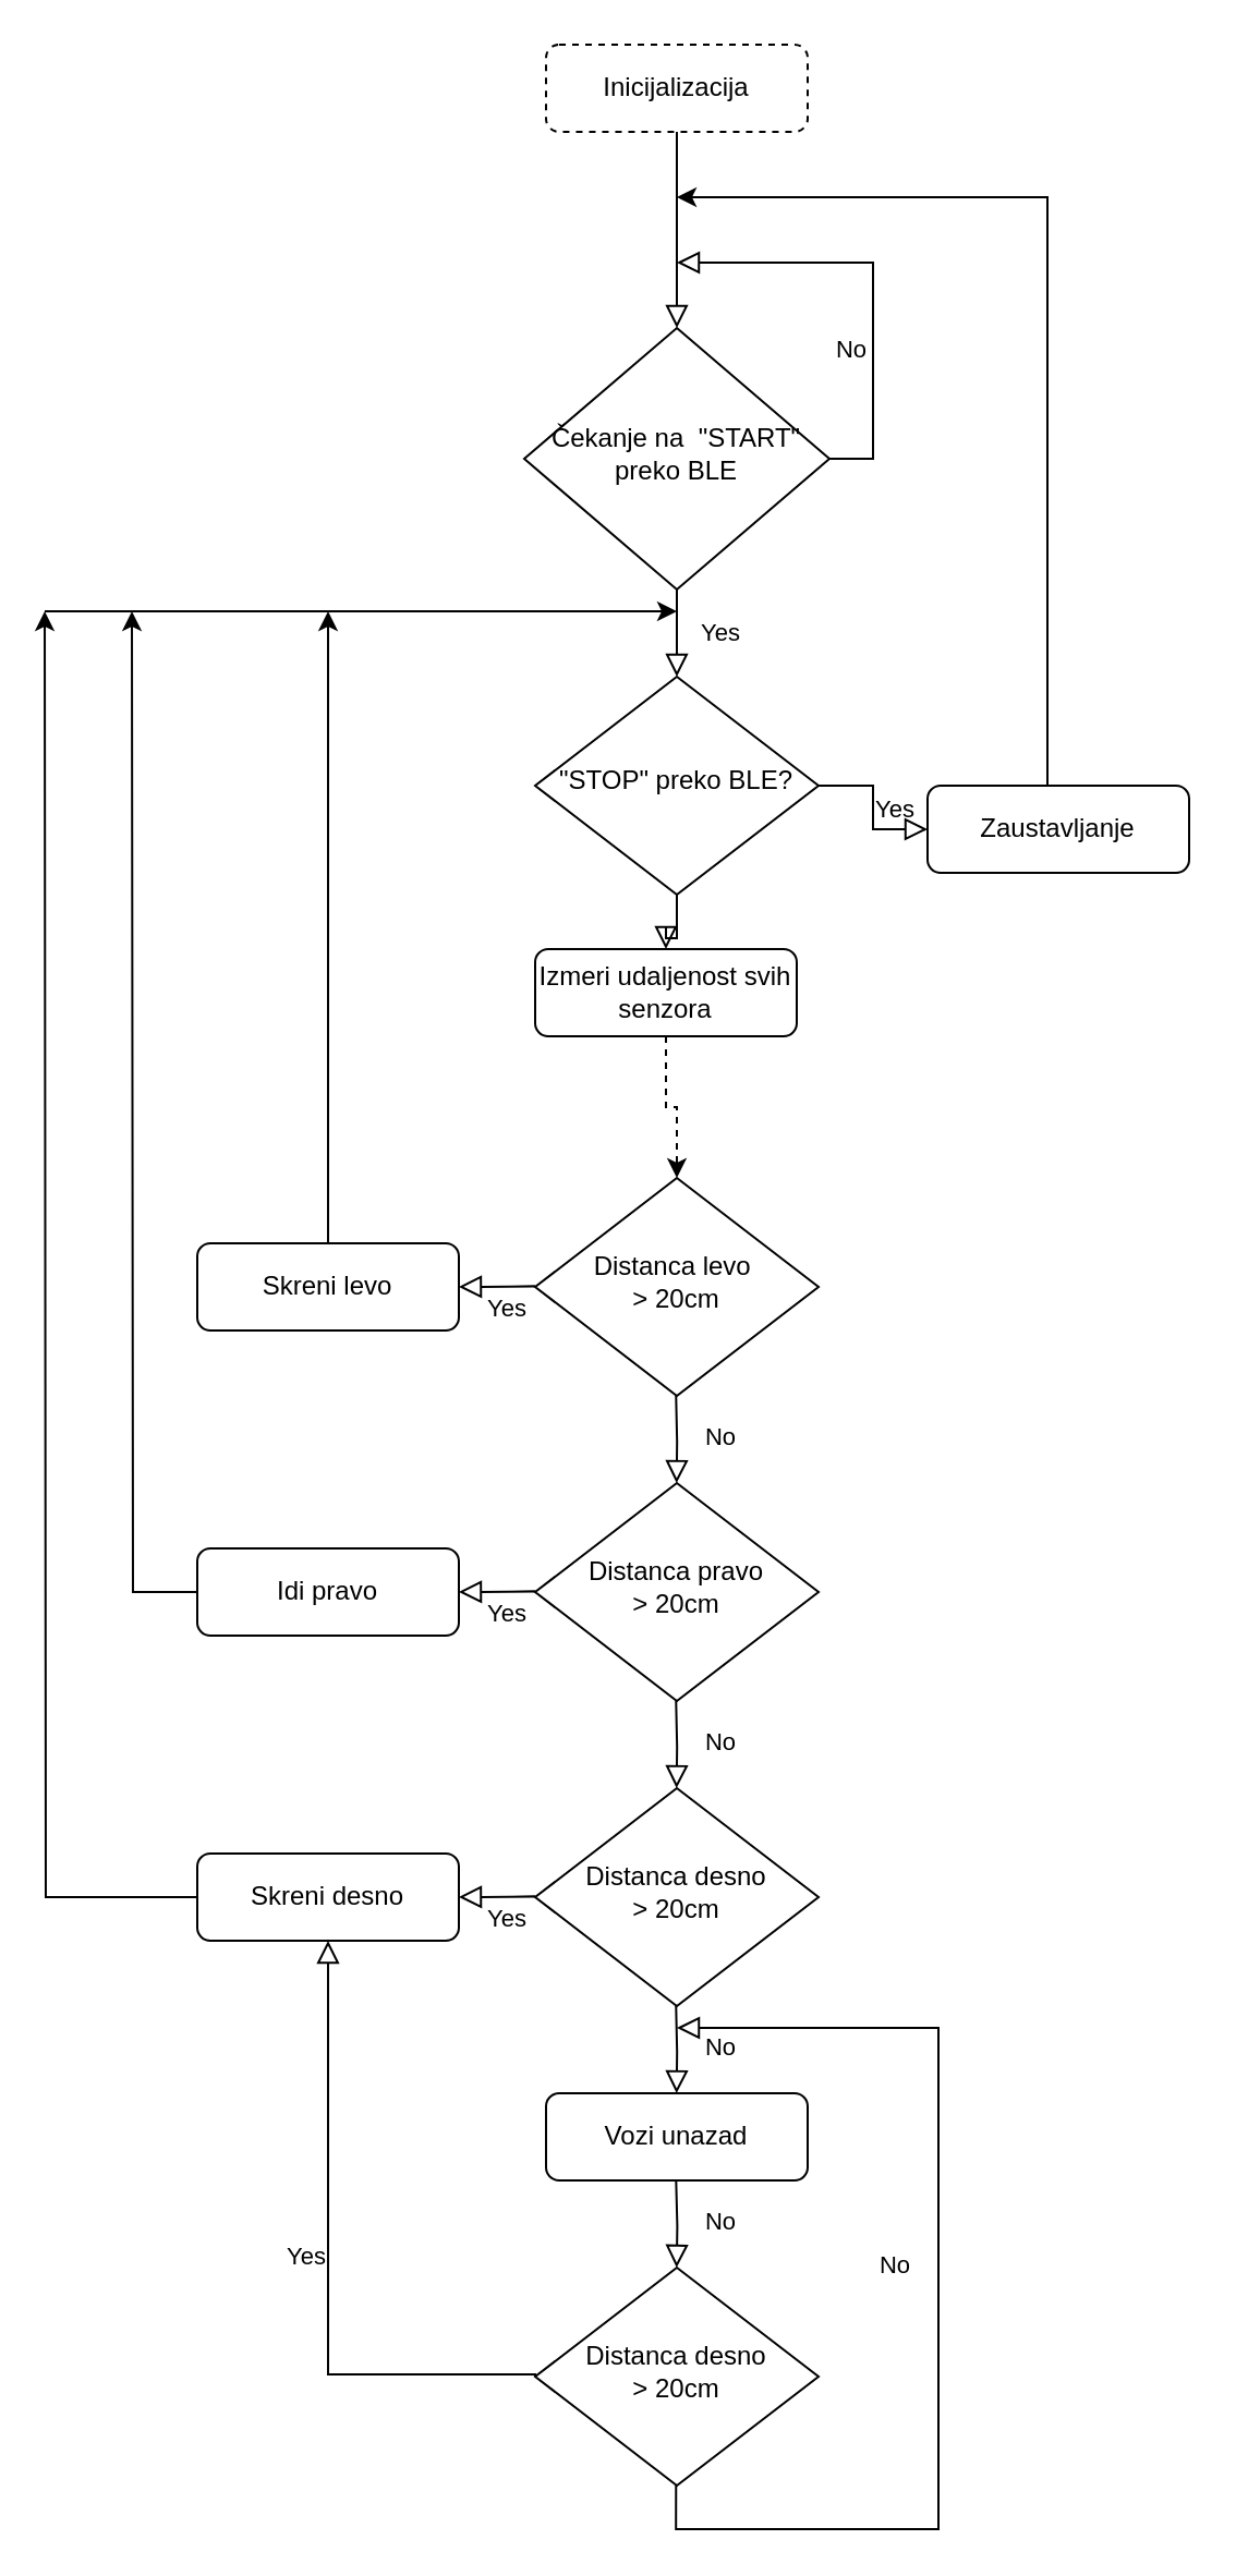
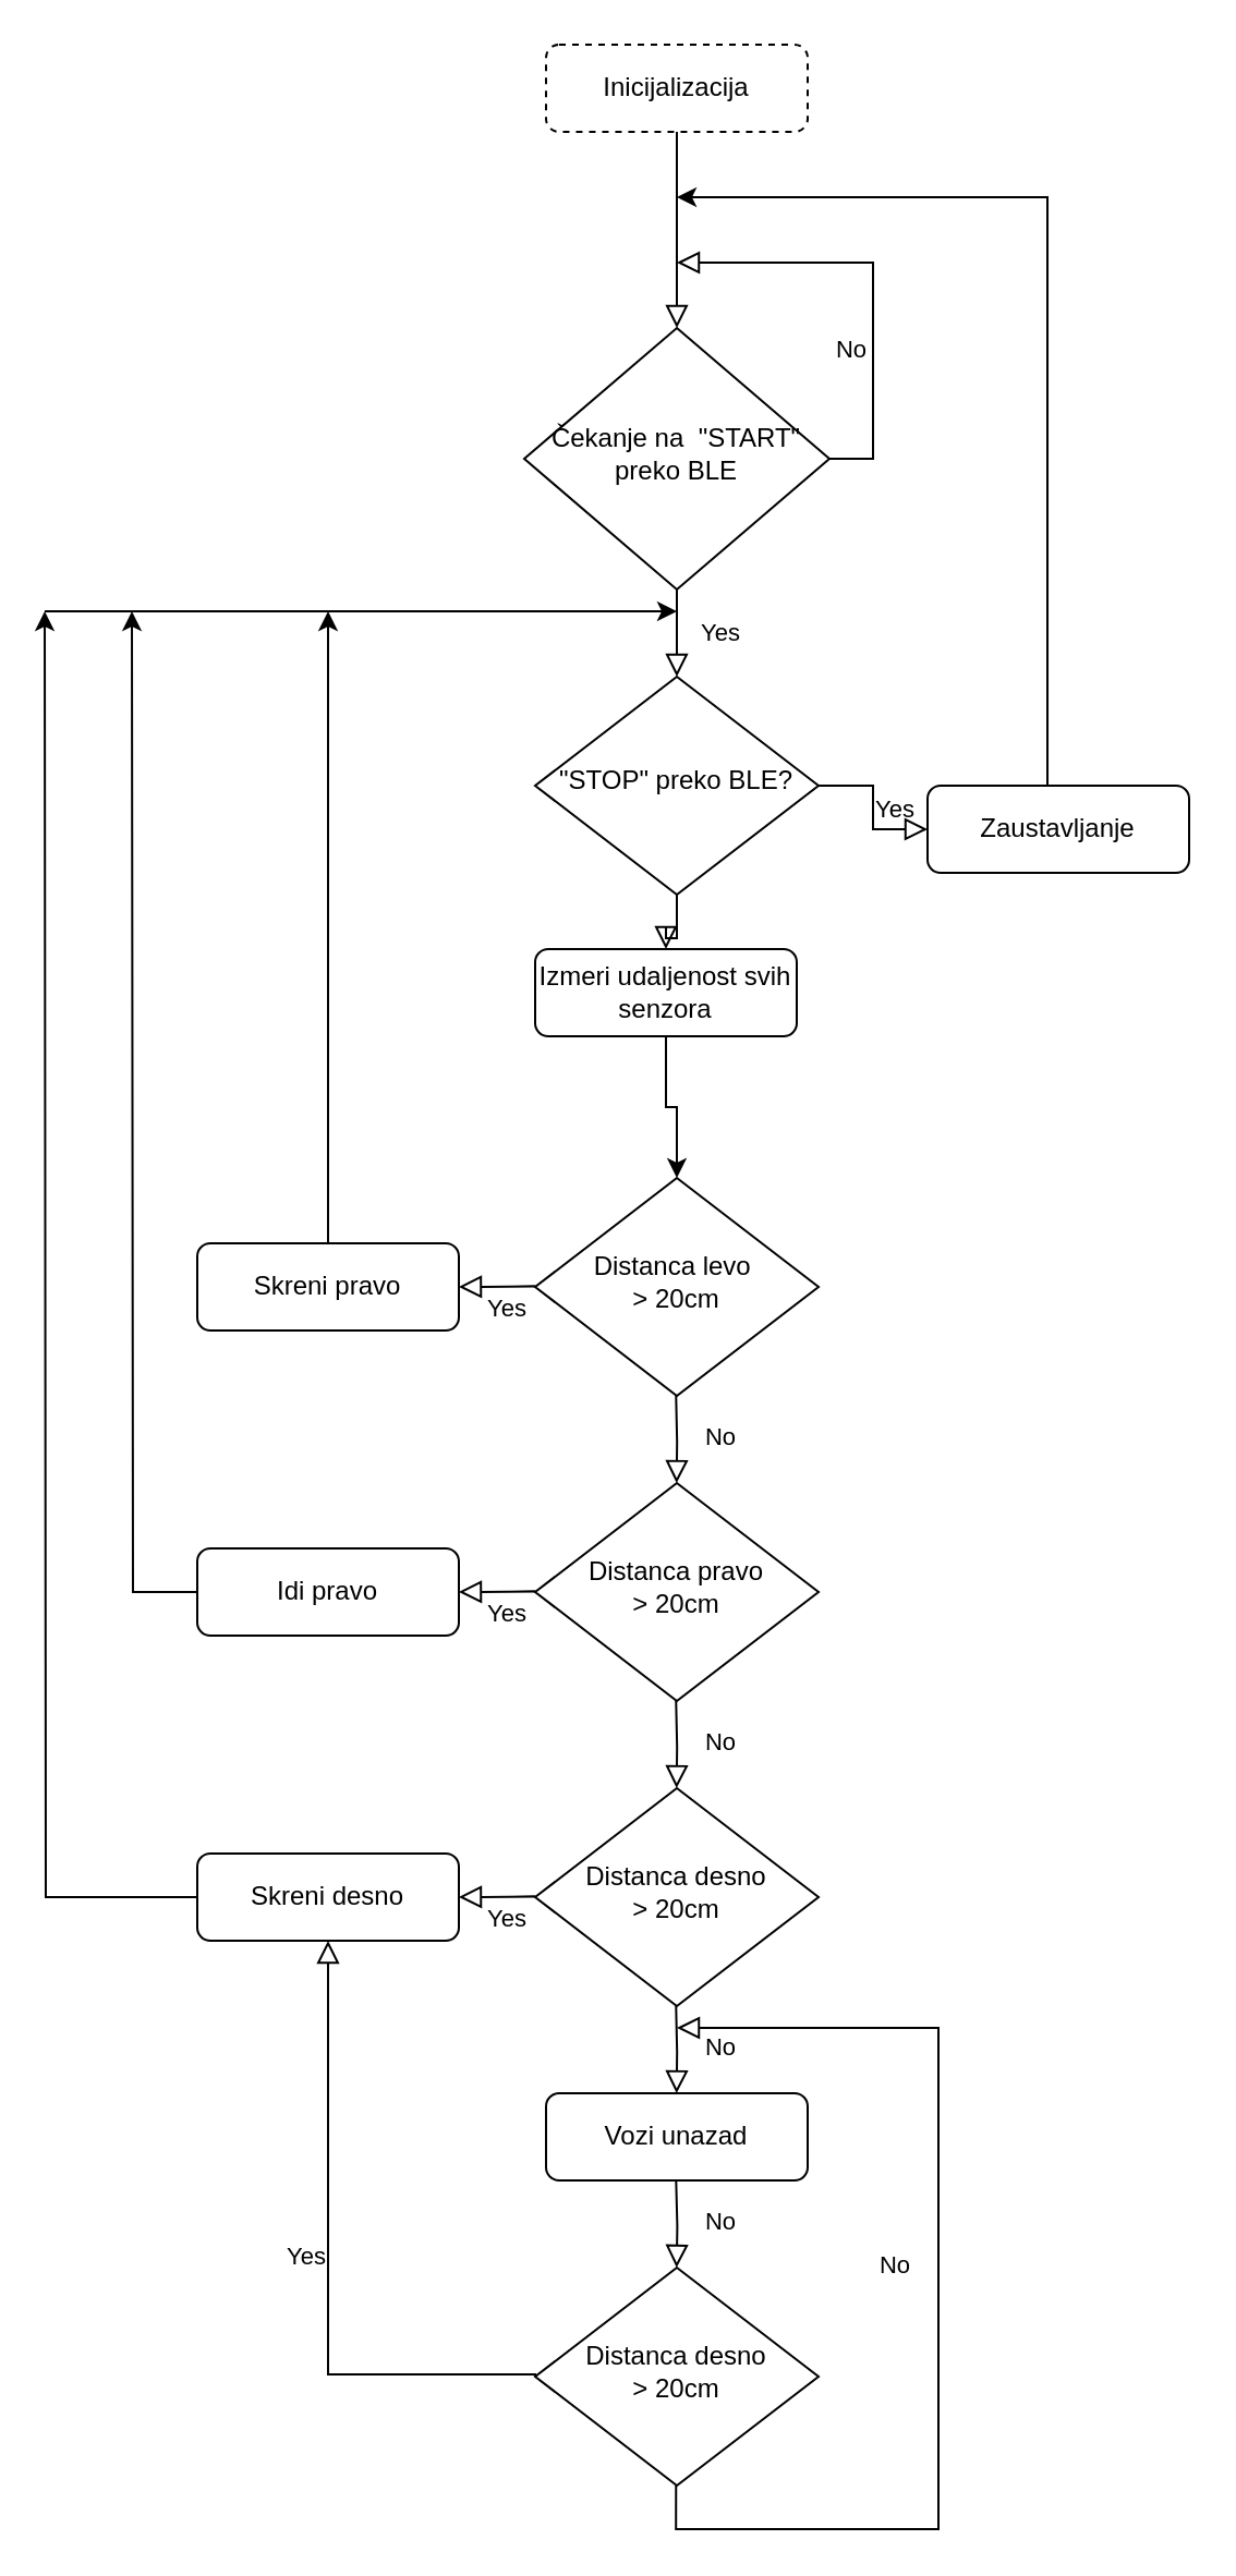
  <mxCell id="0" />
  <mxCell id="1" parent="0" />
  <mxCell id="2" value="" style="rounded=0;html=1;jettySize=auto;orthogonalLoop=1;fontSize=11;endArrow=block;endFill=0;endSize=8;strokeWidth=1;shadow=0;labelBackgroundColor=none;edgeStyle=orthogonalEdgeStyle;" parent="1" source="3" target="5" edge="1"><mxGeometry relative="1" as="geometry" /></mxCell>
  <mxCell id="3" value="Inicijalizacija" style="rounded=1;whiteSpace=wrap;html=1;fontSize=12;glass=0;strokeWidth=1;shadow=0;dashed=1;" parent="1" vertex="1"><mxGeometry x="250" width="120" height="40" as="geometry" y="20" /></mxCell>
  <mxCell id="4" value="Yes" style="rounded=0;html=1;jettySize=auto;orthogonalLoop=1;fontSize=11;endArrow=block;endFill=0;endSize=8;strokeWidth=1;shadow=0;labelBackgroundColor=none;edgeStyle=orthogonalEdgeStyle;" parent="1" source="5" target="8" edge="1"><mxGeometry y="20" relative="1" as="geometry"><mxPoint as="offset" /></mxGeometry></mxCell>
  <mxCell id="5" value="Čekanje na&amp;nbsp; &quot;START&quot; preko BLE" style="rhombus;whiteSpace=wrap;html=1;shadow=0;fontFamily=Helvetica;fontSize=12;align=center;strokeWidth=1;spacing=6;spacingTop=-4;" parent="1" vertex="1"><mxGeometry x="240" y="150" width="140" height="120" as="geometry" /></mxCell>
  <mxCell id="6" value="No" style="rounded=0;html=1;jettySize=auto;orthogonalLoop=1;fontSize=11;endArrow=block;endFill=0;endSize=8;strokeWidth=1;shadow=0;labelBackgroundColor=none;edgeStyle=orthogonalEdgeStyle;" parent="1" source="8" target="10" edge="1"><mxGeometry x="0.333" y="20" relative="1" as="geometry"><mxPoint as="offset" /></mxGeometry></mxCell>
  <mxCell id="7" value="Yes" style="edgeStyle=orthogonalEdgeStyle;rounded=0;html=1;jettySize=auto;orthogonalLoop=1;fontSize=11;endArrow=block;endFill=0;endSize=8;strokeWidth=1;shadow=0;labelBackgroundColor=none;" parent="1" source="8" target="12" edge="1"><mxGeometry x="0.016" y="10" relative="1" as="geometry"><mxPoint as="offset" /></mxGeometry></mxCell>
  <mxCell id="8" value="&quot;STOP&quot; preko BLE?" style="rhombus;whiteSpace=wrap;html=1;shadow=0;fontFamily=Helvetica;fontSize=12;align=center;strokeWidth=1;spacing=6;spacingTop=-4;" parent="1" vertex="1"><mxGeometry x="245" y="310" width="130" height="100" as="geometry" /></mxCell>
- <mxCell id="9" value="" style="edgeStyle=orthogonalEdgeStyle;rounded=0;orthogonalLoop=1;jettySize=auto;html=1;dashed=1;" edge="1" parent="1" source="10" target="14"><mxGeometry relative="1" as="geometry" /></mxCell>
+ <mxCell id="9" value="" style="edgeStyle=orthogonalEdgeStyle;rounded=0;orthogonalLoop=1;jettySize=auto;html=1;" edge="1" parent="1" source="10" target="14"><mxGeometry relative="1" as="geometry" /></mxCell>
  <mxCell id="10" value="Izmeri udaljenost svih senzora" style="rounded=1;whiteSpace=wrap;html=1;fontSize=12;glass=0;strokeWidth=1;shadow=0;" parent="1" vertex="1"><mxGeometry x="245" y="435" width="120" height="40" as="geometry" /></mxCell>
  <mxCell id="11" style="edgeStyle=orthogonalEdgeStyle;rounded=0;orthogonalLoop=1;jettySize=auto;html=1;" edge="1" parent="1" source="12"><mxGeometry relative="1" as="geometry"><mxPoint x="310" y="90" as="targetPoint" /><Array as="points"><mxPoint x="480" y="90" /></Array></mxGeometry></mxCell>
  <mxCell id="12" value="Zaustavljanje" style="rounded=1;whiteSpace=wrap;html=1;fontSize=12;glass=0;strokeWidth=1;shadow=0;" parent="1" vertex="1"><mxGeometry x="425" y="360" width="120" height="40" as="geometry" /></mxCell>
  <mxCell id="13" value="No" style="rounded=0;html=1;jettySize=auto;orthogonalLoop=1;fontSize=11;endArrow=block;endFill=0;endSize=8;strokeWidth=1;shadow=0;labelBackgroundColor=none;edgeStyle=orthogonalEdgeStyle;exitX=1;exitY=0.5;exitDx=0;exitDy=0;" edge="1" parent="1" source="5"><mxGeometry x="-0.3" y="10" relative="1" as="geometry"><mxPoint as="offset" /><mxPoint x="420" y="190" as="sourcePoint" /><mxPoint x="310" y="120" as="targetPoint" /><Array as="points"><mxPoint x="400" y="210" /><mxPoint x="400" y="120" /><mxPoint x="311" y="120" /></Array></mxGeometry></mxCell>
  <mxCell id="14" value="Distanca levo&amp;nbsp;&lt;br&gt;&amp;gt; 20cm" style="rhombus;whiteSpace=wrap;html=1;shadow=0;fontFamily=Helvetica;fontSize=12;align=center;strokeWidth=1;spacing=6;spacingTop=-4;" vertex="1" parent="1"><mxGeometry x="245" y="540" width="130" height="100" as="geometry" /></mxCell>
  <mxCell id="15" value="No" style="rounded=0;html=1;jettySize=auto;orthogonalLoop=1;fontSize=11;endArrow=block;endFill=0;endSize=8;strokeWidth=1;shadow=0;labelBackgroundColor=none;edgeStyle=orthogonalEdgeStyle;entryX=0.5;entryY=0;entryDx=0;entryDy=0;" edge="1" parent="1"><mxGeometry x="0.057" y="20" relative="1" as="geometry"><mxPoint y="-2" as="offset" /><mxPoint x="309.63" y="640" as="sourcePoint" /><mxPoint x="309.88" y="680" as="targetPoint" /></mxGeometry></mxCell>
  <mxCell id="16" style="edgeStyle=orthogonalEdgeStyle;rounded=0;orthogonalLoop=1;jettySize=auto;html=1;" edge="1" parent="1" source="17"><mxGeometry relative="1" as="geometry"><mxPoint x="150" y="280" as="targetPoint" /><Array as="points"><mxPoint x="150" y="320" /><mxPoint x="150" y="320" /></Array></mxGeometry></mxCell>
- <mxCell id="17" value="Skreni levo" style="rounded=1;whiteSpace=wrap;html=1;fontSize=12;glass=0;strokeWidth=1;shadow=0;" vertex="1" parent="1"><mxGeometry x="90" y="570" width="120" height="40" as="geometry" /></mxCell>
+ <mxCell id="17" value="Skreni pravo" style="rounded=1;whiteSpace=wrap;html=1;fontSize=12;glass=0;strokeWidth=1;shadow=0;" vertex="1" parent="1"><mxGeometry x="90" y="570" width="120" height="40" as="geometry" /></mxCell>
  <mxCell id="18" value="Yes" style="edgeStyle=orthogonalEdgeStyle;rounded=0;html=1;jettySize=auto;orthogonalLoop=1;fontSize=11;endArrow=block;endFill=0;endSize=8;strokeWidth=1;shadow=0;labelBackgroundColor=none;" edge="1" parent="1"><mxGeometry x="0.016" y="10" relative="1" as="geometry"><mxPoint as="offset" /><mxPoint x="234.98" y="589.82" as="sourcePoint" /><mxPoint x="210" y="590" as="targetPoint" /><Array as="points"><mxPoint x="244.98" y="589.82" /><mxPoint x="244.98" y="589.82" /></Array></mxGeometry></mxCell>
  <mxCell id="19" value="Distanca pravo &lt;br&gt;&amp;gt; 20cm" style="rhombus;whiteSpace=wrap;html=1;shadow=0;fontFamily=Helvetica;fontSize=12;align=center;strokeWidth=1;spacing=6;spacingTop=-4;" vertex="1" parent="1"><mxGeometry x="245" y="680" width="130" height="100" as="geometry" /></mxCell>
  <mxCell id="20" style="edgeStyle=orthogonalEdgeStyle;rounded=0;orthogonalLoop=1;jettySize=auto;html=1;" edge="1" parent="1" source="21"><mxGeometry relative="1" as="geometry"><mxPoint x="60" y="280" as="targetPoint" /></mxGeometry></mxCell>
  <mxCell id="21" value="Idi pravo" style="rounded=1;whiteSpace=wrap;html=1;fontSize=12;glass=0;strokeWidth=1;shadow=0;" vertex="1" parent="1"><mxGeometry x="90" y="710" width="120" height="40" as="geometry" /></mxCell>
  <mxCell id="22" value="Yes" style="edgeStyle=orthogonalEdgeStyle;rounded=0;html=1;jettySize=auto;orthogonalLoop=1;fontSize=11;endArrow=block;endFill=0;endSize=8;strokeWidth=1;shadow=0;labelBackgroundColor=none;" edge="1" parent="1"><mxGeometry x="0.016" y="10" relative="1" as="geometry"><mxPoint as="offset" /><mxPoint x="234.98" y="729.82" as="sourcePoint" /><mxPoint x="210" y="730" as="targetPoint" /><Array as="points"><mxPoint x="244.98" y="729.82" /><mxPoint x="244.98" y="729.82" /></Array></mxGeometry></mxCell>
  <mxCell id="23" value="No" style="rounded=0;html=1;jettySize=auto;orthogonalLoop=1;fontSize=11;endArrow=block;endFill=0;endSize=8;strokeWidth=1;shadow=0;labelBackgroundColor=none;edgeStyle=orthogonalEdgeStyle;entryX=0.5;entryY=0;entryDx=0;entryDy=0;" edge="1" parent="1"><mxGeometry x="0.057" y="20" relative="1" as="geometry"><mxPoint y="-2" as="offset" /><mxPoint x="309.63" y="780" as="sourcePoint" /><mxPoint x="309.88" y="820" as="targetPoint" /></mxGeometry></mxCell>
  <mxCell id="24" value="Distanca desno&lt;br&gt;&amp;gt; 20cm" style="rhombus;whiteSpace=wrap;html=1;shadow=0;fontFamily=Helvetica;fontSize=12;align=center;strokeWidth=1;spacing=6;spacingTop=-4;" vertex="1" parent="1"><mxGeometry x="245" y="820" width="130" height="100" as="geometry" /></mxCell>
  <mxCell id="25" style="edgeStyle=orthogonalEdgeStyle;rounded=0;orthogonalLoop=1;jettySize=auto;html=1;" edge="1" parent="1" source="26"><mxGeometry relative="1" as="geometry"><mxPoint x="20" y="280" as="targetPoint" /></mxGeometry></mxCell>
  <mxCell id="26" value="Skreni desno" style="rounded=1;whiteSpace=wrap;html=1;fontSize=12;glass=0;strokeWidth=1;shadow=0;" vertex="1" parent="1"><mxGeometry x="90" y="850" width="120" height="40" as="geometry" /></mxCell>
  <mxCell id="27" value="Yes" style="edgeStyle=orthogonalEdgeStyle;rounded=0;html=1;jettySize=auto;orthogonalLoop=1;fontSize=11;endArrow=block;endFill=0;endSize=8;strokeWidth=1;shadow=0;labelBackgroundColor=none;" edge="1" parent="1"><mxGeometry x="0.016" y="10" relative="1" as="geometry"><mxPoint as="offset" /><mxPoint x="234.98" y="869.82" as="sourcePoint" /><mxPoint x="210" y="870" as="targetPoint" /><Array as="points"><mxPoint x="244.98" y="869.82" /><mxPoint x="244.98" y="869.82" /></Array></mxGeometry></mxCell>
  <mxCell id="28" value="" style="endArrow=classic;html=1;rounded=0;" edge="1" parent="1"><mxGeometry width="50" height="50" relative="1" as="geometry"><mxPoint x="20" y="280" as="sourcePoint" /><mxPoint x="310" y="280" as="targetPoint" /></mxGeometry></mxCell>
  <mxCell id="29" value="No" style="rounded=0;html=1;jettySize=auto;orthogonalLoop=1;fontSize=11;endArrow=block;endFill=0;endSize=8;strokeWidth=1;shadow=0;labelBackgroundColor=none;edgeStyle=orthogonalEdgeStyle;entryX=0.5;entryY=0;entryDx=0;entryDy=0;" edge="1" parent="1"><mxGeometry x="0.057" y="20" relative="1" as="geometry"><mxPoint y="-2" as="offset" /><mxPoint x="309.63" y="920" as="sourcePoint" /><mxPoint x="309.88" y="960" as="targetPoint" /></mxGeometry></mxCell>
  <mxCell id="30" value="Vozi unazad" style="rounded=1;whiteSpace=wrap;html=1;fontSize=12;glass=0;strokeWidth=1;shadow=0;" vertex="1" parent="1"><mxGeometry x="250" y="960" width="120" height="40" as="geometry" /></mxCell>
  <mxCell id="31" value="No" style="rounded=0;html=1;jettySize=auto;orthogonalLoop=1;fontSize=11;endArrow=block;endFill=0;endSize=8;strokeWidth=1;shadow=0;labelBackgroundColor=none;edgeStyle=orthogonalEdgeStyle;entryX=0.5;entryY=0;entryDx=0;entryDy=0;" edge="1" parent="1"><mxGeometry x="0.057" y="20" relative="1" as="geometry"><mxPoint y="-2" as="offset" /><mxPoint x="309.65" y="1000" as="sourcePoint" /><mxPoint x="309.9" y="1040" as="targetPoint" /></mxGeometry></mxCell>
  <mxCell id="32" value="Distanca desno&lt;br&gt;&amp;gt; 20cm" style="rhombus;whiteSpace=wrap;html=1;shadow=0;fontFamily=Helvetica;fontSize=12;align=center;strokeWidth=1;spacing=6;spacingTop=-4;" vertex="1" parent="1"><mxGeometry x="245" y="1040" width="130" height="100" as="geometry" /></mxCell>
  <mxCell id="33" value="No" style="rounded=0;html=1;jettySize=auto;orthogonalLoop=1;fontSize=11;endArrow=block;endFill=0;endSize=8;strokeWidth=1;shadow=0;labelBackgroundColor=none;edgeStyle=orthogonalEdgeStyle;" edge="1" parent="1"><mxGeometry x="0.057" y="20" relative="1" as="geometry"><mxPoint y="-2" as="offset" /><mxPoint x="309.63" y="1140" as="sourcePoint" /><mxPoint x="310" y="930" as="targetPoint" /><Array as="points"><mxPoint x="310" y="1160" /><mxPoint x="430" y="1160" /><mxPoint x="430" y="930" /></Array></mxGeometry></mxCell>
  <mxCell id="34" value="Yes" style="edgeStyle=orthogonalEdgeStyle;rounded=0;html=1;jettySize=auto;orthogonalLoop=1;fontSize=11;endArrow=block;endFill=0;endSize=8;strokeWidth=1;shadow=0;labelBackgroundColor=none;entryX=0.5;entryY=1;entryDx=0;entryDy=0;exitX=0;exitY=0.5;exitDx=0;exitDy=0;" edge="1" parent="1" source="32" target="26"><mxGeometry x="0.016" y="10" relative="1" as="geometry"><mxPoint as="offset" /><mxPoint x="230" y="1089.43" as="sourcePoint" /><mxPoint x="210" y="1089.62" as="targetPoint" /><Array as="points"><mxPoint x="245" y="1089" /><mxPoint x="150" y="1089" /></Array></mxGeometry></mxCell>
